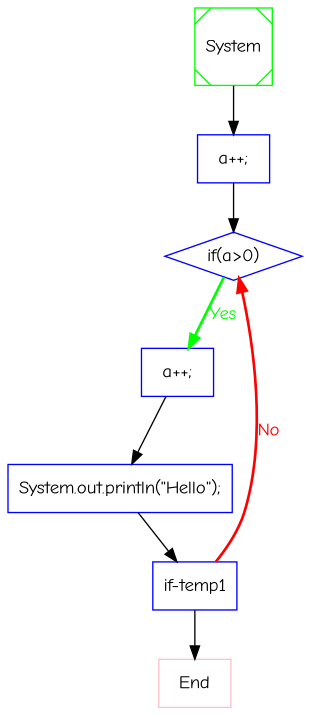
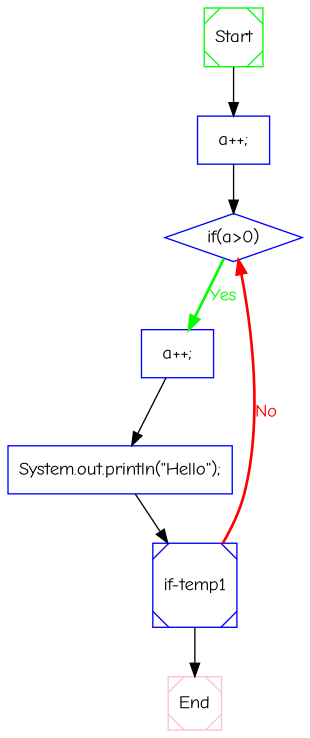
  digraph {
    fontname="Comic Neue"
    node [color=blue fontname="Comic Neue" shape=box]
    edge [color=black fillcolor=black fontcolor=black fontname="Comic Neue" style=solid]
-   n1 [color=green label=System shape=Msquare]
+   n1 [color=green label=Start shape=Msquare]
    n2 [label="a++;"]
    n3 [label="if(a>0)" shape=diamond]
    n4 [label="a++;"]
    n5 [label="System.out.println(\"Hello\");"]
-   n6 [label="if-temp1"]
-   n7 [color=pink label=End]
+   n6 [label="if-temp1" shape=Msquare]
+   n7 [color=pink label=End shape=Msquare]
    n1 -> n2
    n2 -> n3
    n3 -> n4 [color=green fillcolor=green fontcolor=green label=Yes style=bold]
    n4 -> n5
    n5 -> n6
    n6 -> n3 [color=red fillcolor=red fontcolor=red label=No style=bold]
    n6 -> n7
  }
